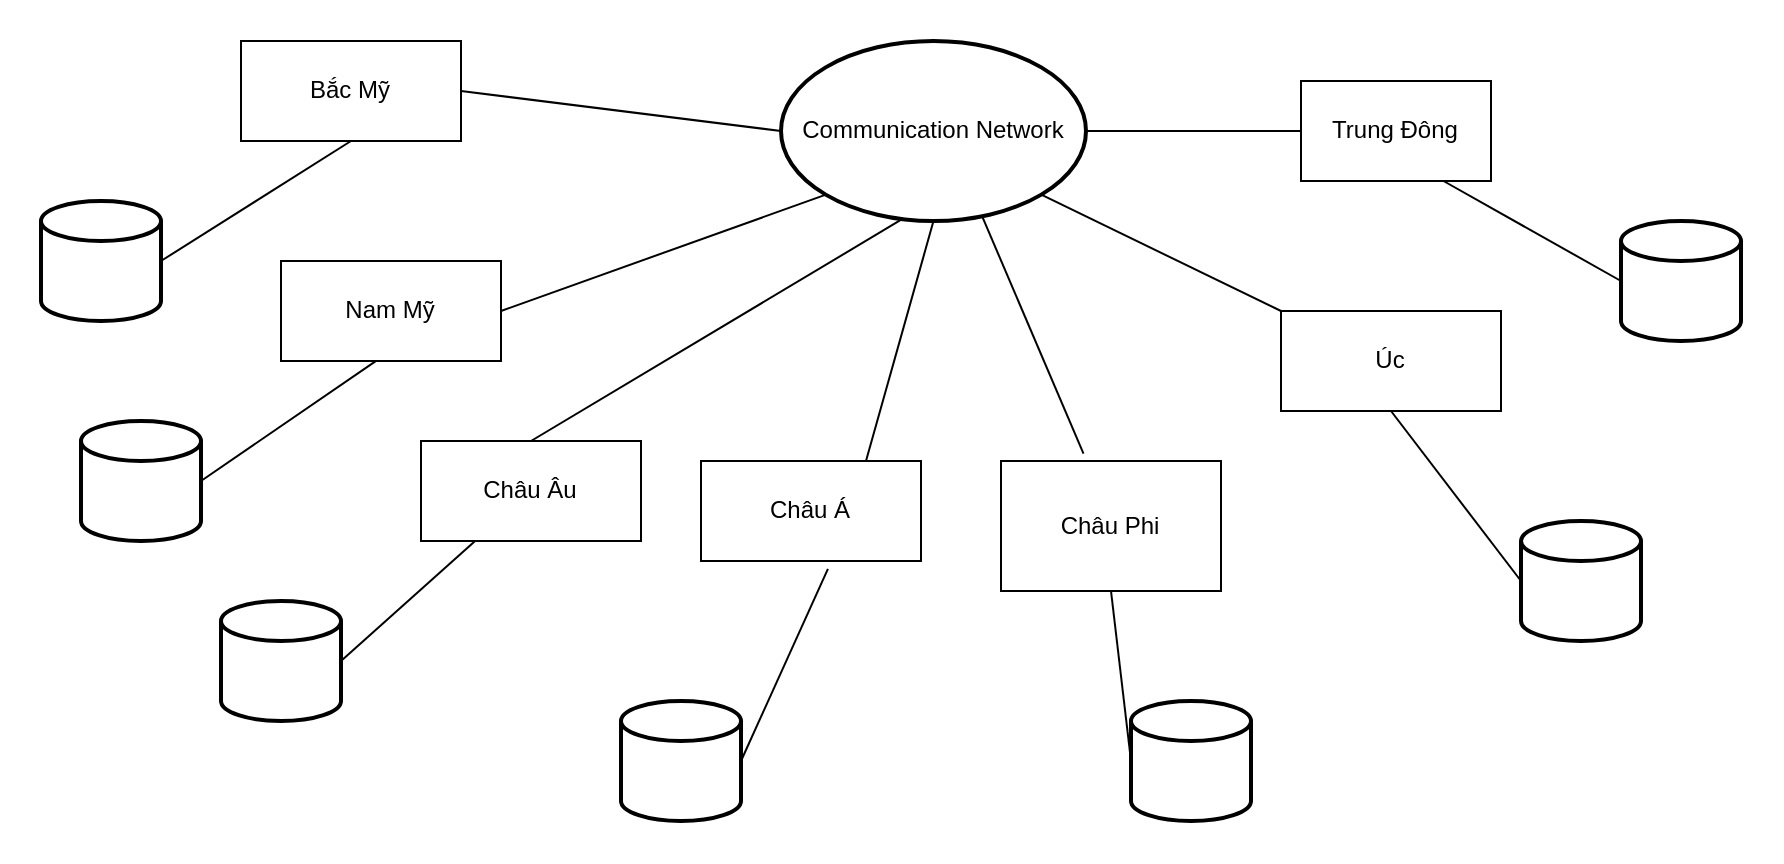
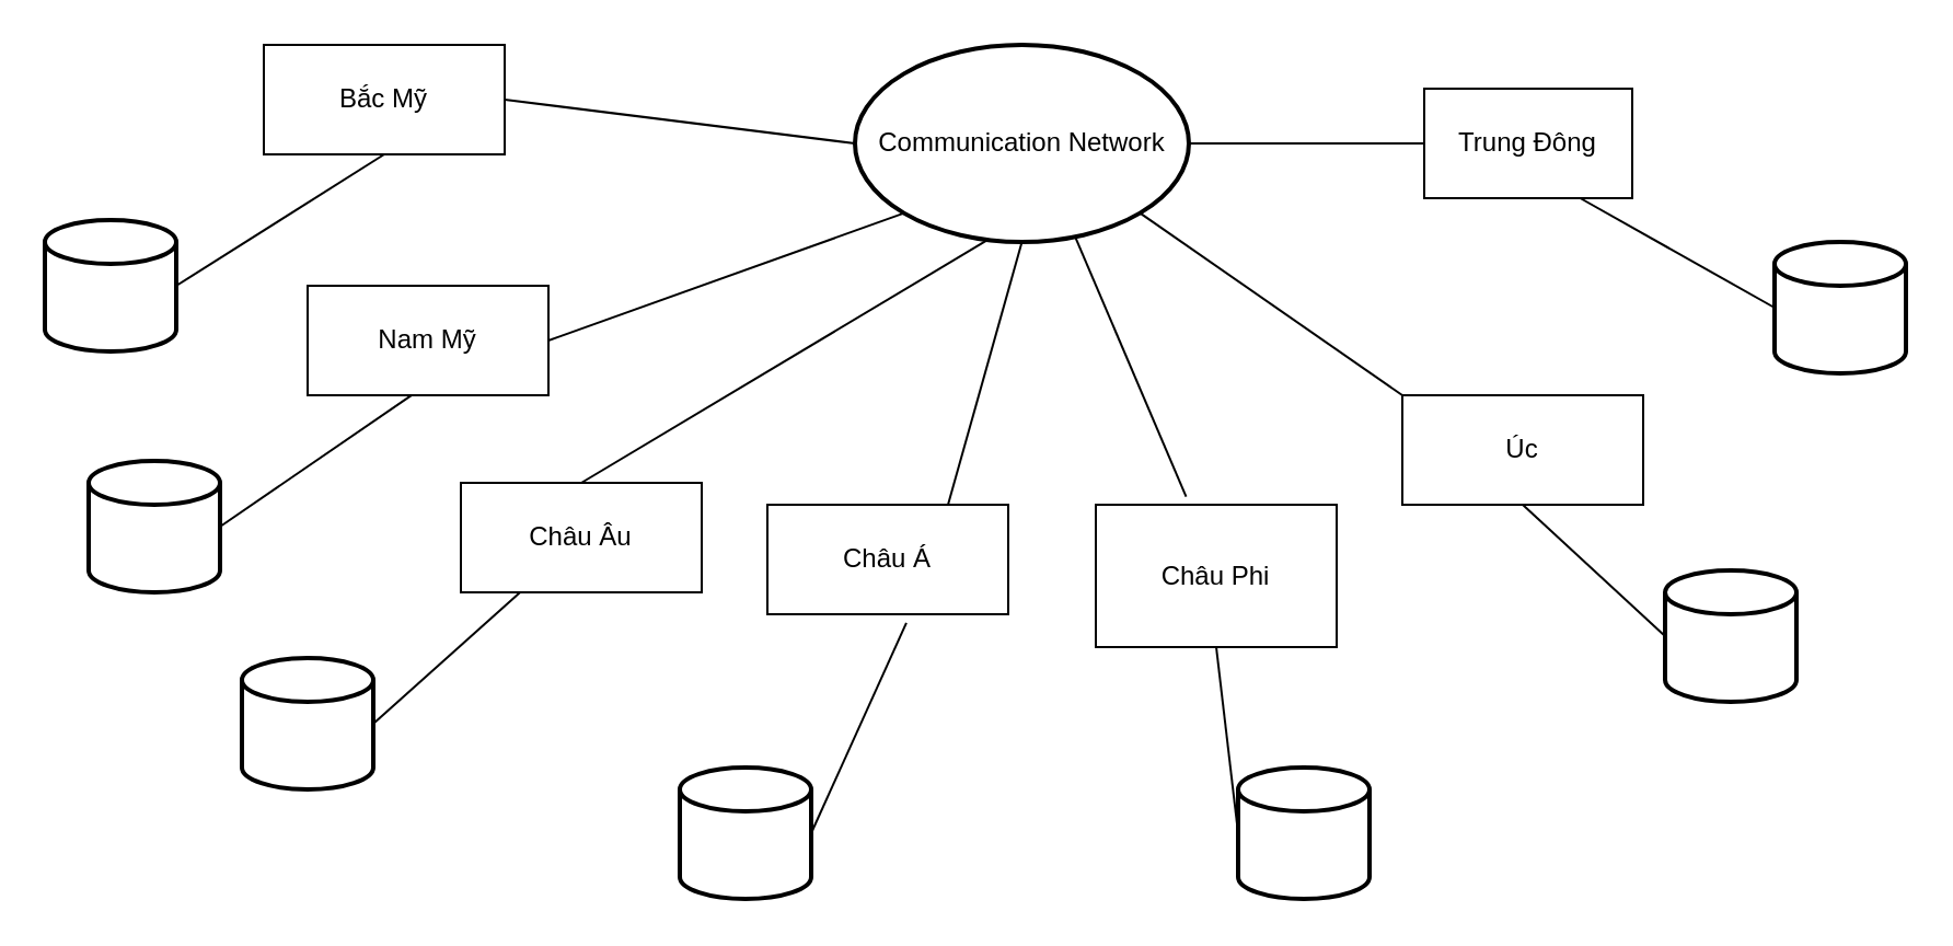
  <mxCell id="0" />
  <mxCell id="1" parent="0" />
  <mxCell id="2" value="" style="strokeWidth=2;html=1;shape=mxgraph.flowchart.database;whiteSpace=wrap;" vertex="1" parent="1"><mxGeometry x="110" y="300" width="60" height="60" as="geometry" /></mxCell>
  <mxCell id="3" value="" style="strokeWidth=2;html=1;shape=mxgraph.flowchart.database;whiteSpace=wrap;" vertex="1" parent="1"><mxGeometry x="310" y="350" width="60" height="60" as="geometry" /></mxCell>
  <mxCell id="4" value="" style="strokeWidth=2;html=1;shape=mxgraph.flowchart.database;whiteSpace=wrap;" vertex="1" parent="1"><mxGeometry x="565" y="350" width="60" height="60" as="geometry" /></mxCell>
  <mxCell id="5" value="" style="strokeWidth=2;html=1;shape=mxgraph.flowchart.database;whiteSpace=wrap;" vertex="1" parent="1"><mxGeometry x="760" y="260" width="60" height="60" as="geometry" /></mxCell>
  <mxCell id="6" value="" style="strokeWidth=2;html=1;shape=mxgraph.flowchart.database;whiteSpace=wrap;" vertex="1" parent="1"><mxGeometry x="40" y="210" width="60" height="60" as="geometry" /></mxCell>
  <mxCell id="7" value="" style="strokeWidth=2;html=1;shape=mxgraph.flowchart.database;whiteSpace=wrap;" vertex="1" parent="1"><mxGeometry x="20" y="100" width="60" height="60" as="geometry" /></mxCell>
  <mxCell id="8" value="" style="strokeWidth=2;html=1;shape=mxgraph.flowchart.database;whiteSpace=wrap;" vertex="1" parent="1"><mxGeometry x="810" y="110" width="60" height="60" as="geometry" /></mxCell>
  <mxCell id="9" value="Communication Network" style="strokeWidth=2;html=1;shape=mxgraph.flowchart.start_1;whiteSpace=wrap;" vertex="1" parent="1"><mxGeometry x="390" y="20" width="152.5" height="90" as="geometry" /></mxCell>
  <mxCell id="10" value="" style="endArrow=none;html=1;rounded=0;exitX=1;exitY=0.5;exitDx=0;exitDy=0;exitPerimeter=0;entryX=0.5;entryY=1;entryDx=0;entryDy=0;" edge="1" parent="1" source="7" target="17"><mxGeometry relative="1" as="geometry"><mxPoint x="80" y="170" as="sourcePoint" /><mxPoint x="271.71" y="168.84" as="targetPoint" /></mxGeometry></mxCell>
  <mxCell id="11" value="" style="endArrow=none;html=1;rounded=0;exitX=1;exitY=0.5;exitDx=0;exitDy=0;exitPerimeter=0;entryX=0.434;entryY=0.996;entryDx=0;entryDy=0;entryPerimeter=0;" edge="1" parent="1" source="6" target="18"><mxGeometry relative="1" as="geometry"><mxPoint x="130" y="250" as="sourcePoint" /><mxPoint x="270" y="192.5" as="targetPoint" /></mxGeometry></mxCell>
  <mxCell id="12" value="" style="endArrow=none;html=1;rounded=0;exitX=1;exitY=0.5;exitDx=0;exitDy=0;exitPerimeter=0;" edge="1" parent="1" source="2" target="19"><mxGeometry relative="1" as="geometry"><mxPoint x="280" y="300" as="sourcePoint" /><mxPoint x="317.5" y="210" as="targetPoint" /></mxGeometry></mxCell>
  <mxCell id="13" value="" style="endArrow=none;html=1;rounded=0;exitX=1;exitY=0.5;exitDx=0;exitDy=0;exitPerimeter=0;entryX=0.577;entryY=1.078;entryDx=0;entryDy=0;entryPerimeter=0;" edge="1" parent="1" source="3" target="20"><mxGeometry relative="1" as="geometry"><mxPoint x="410" y="330" as="sourcePoint" /><mxPoint x="424.09" y="210.07" as="targetPoint" /></mxGeometry></mxCell>
  <mxCell id="14" value="" style="endArrow=none;html=1;rounded=0;entryX=0;entryY=0.5;entryDx=0;entryDy=0;entryPerimeter=0;exitX=0.5;exitY=1;exitDx=0;exitDy=0;" edge="1" parent="1" source="22" target="4"><mxGeometry relative="1" as="geometry"><mxPoint x="560" y="250" as="sourcePoint" /><mxPoint x="650" y="280" as="targetPoint" /></mxGeometry></mxCell>
  <mxCell id="15" value="" style="endArrow=none;html=1;rounded=0;entryX=0;entryY=0.5;entryDx=0;entryDy=0;entryPerimeter=0;exitX=0.5;exitY=1;exitDx=0;exitDy=0;" edge="1" parent="1" source="23" target="5"><mxGeometry relative="1" as="geometry"><mxPoint x="640" y="190" as="sourcePoint" /><mxPoint x="730" y="180" as="targetPoint" /></mxGeometry></mxCell>
  <mxCell id="16" value="" style="endArrow=none;html=1;rounded=0;entryX=0;entryY=0.5;entryDx=0;entryDy=0;entryPerimeter=0;exitX=0.75;exitY=1;exitDx=0;exitDy=0;" edge="1" parent="1" source="21" target="8"><mxGeometry relative="1" as="geometry"><mxPoint x="690" y="70" as="sourcePoint" /><mxPoint x="660" y="130" as="targetPoint" /></mxGeometry></mxCell>
  <mxCell id="17" value="Bắc Mỹ" style="html=1;whiteSpace=wrap;" vertex="1" parent="1"><mxGeometry x="120" y="20" width="110" height="50" as="geometry" /></mxCell>
  <mxCell id="18" value="Nam Mỹ" style="html=1;whiteSpace=wrap;" vertex="1" parent="1"><mxGeometry x="140" y="130" width="110" height="50" as="geometry" /></mxCell>
  <mxCell id="19" value="Châu Âu" style="html=1;whiteSpace=wrap;" vertex="1" parent="1"><mxGeometry x="210" y="220" width="110" height="50" as="geometry" /></mxCell>
  <mxCell id="20" value="Châu Á" style="html=1;whiteSpace=wrap;" vertex="1" parent="1"><mxGeometry x="350" y="230" width="110" height="50" as="geometry" /></mxCell>
  <mxCell id="21" value="Trung Đông" style="html=1;whiteSpace=wrap;" vertex="1" parent="1"><mxGeometry x="650" y="40" width="95" height="50" as="geometry" /></mxCell>
  <mxCell id="22" value="Châu Phi" style="html=1;whiteSpace=wrap;" vertex="1" parent="1"><mxGeometry x="500" y="230" width="110" height="65" as="geometry" /></mxCell>
- <mxCell id="23" value="Úc" style="html=1;whiteSpace=wrap;" vertex="1" parent="1"><mxGeometry x="640" y="155" width="110" height="50" as="geometry" /></mxCell>
+ <mxCell id="23" value="Úc" style="html=1;whiteSpace=wrap;" vertex="1" parent="1"><mxGeometry x="640" y="180" width="110" height="50" as="geometry" /></mxCell>
  <mxCell id="24" value="" style="endArrow=none;html=1;rounded=0;exitX=1;exitY=0.5;exitDx=0;exitDy=0;entryX=0;entryY=0.5;entryDx=0;entryDy=0;entryPerimeter=0;" edge="1" parent="1" source="17" target="9"><mxGeometry relative="1" as="geometry"><mxPoint x="260" y="90" as="sourcePoint" /><mxPoint x="420" y="90" as="targetPoint" /></mxGeometry></mxCell>
  <mxCell id="25" value="" style="endArrow=none;html=1;rounded=0;exitX=1;exitY=0.5;exitDx=0;exitDy=0;entryX=0.145;entryY=0.855;entryDx=0;entryDy=0;entryPerimeter=0;" edge="1" parent="1" source="18" target="9"><mxGeometry relative="1" as="geometry"><mxPoint x="280" y="160" as="sourcePoint" /><mxPoint x="440" y="160" as="targetPoint" /></mxGeometry></mxCell>
  <mxCell id="26" value="" style="endArrow=none;html=1;rounded=0;exitX=0.5;exitY=0;exitDx=0;exitDy=0;entryX=0.397;entryY=0.99;entryDx=0;entryDy=0;entryPerimeter=0;" edge="1" parent="1" source="19" target="9"><mxGeometry relative="1" as="geometry"><mxPoint x="370" y="200" as="sourcePoint" /><mxPoint x="460" y="120" as="targetPoint" /></mxGeometry></mxCell>
  <mxCell id="27" value="" style="endArrow=none;html=1;rounded=0;exitX=0.5;exitY=1;exitDx=0;exitDy=0;exitPerimeter=0;entryX=0.75;entryY=0;entryDx=0;entryDy=0;" edge="1" parent="1" source="9" target="20"><mxGeometry relative="1" as="geometry"><mxPoint x="470" y="190" as="sourcePoint" /><mxPoint x="630" y="190" as="targetPoint" /></mxGeometry></mxCell>
  <mxCell id="28" value="" style="endArrow=none;html=1;rounded=0;exitX=0.661;exitY=0.98;exitDx=0;exitDy=0;exitPerimeter=0;entryX=0.375;entryY=-0.057;entryDx=0;entryDy=0;entryPerimeter=0;" edge="1" parent="1" source="9" target="22"><mxGeometry relative="1" as="geometry"><mxPoint x="349.998" y="170" as="sourcePoint" /><mxPoint x="569.61" y="223.05" as="targetPoint" /></mxGeometry></mxCell>
  <mxCell id="29" value="" style="endArrow=none;html=1;rounded=0;entryX=0;entryY=0;entryDx=0;entryDy=0;exitX=0.855;exitY=0.855;exitDx=0;exitDy=0;exitPerimeter=0;" edge="1" parent="1" source="9" target="23"><mxGeometry relative="1" as="geometry"><mxPoint x="540" y="130" as="sourcePoint" /><mxPoint x="700" y="130" as="targetPoint" /></mxGeometry></mxCell>
  <mxCell id="30" value="" style="endArrow=none;html=1;rounded=0;entryX=0;entryY=0.5;entryDx=0;entryDy=0;" edge="1" parent="1" source="9" target="21"><mxGeometry relative="1" as="geometry"><mxPoint x="580" y="60" as="sourcePoint" /><mxPoint x="740" y="60" as="targetPoint" /></mxGeometry></mxCell>
